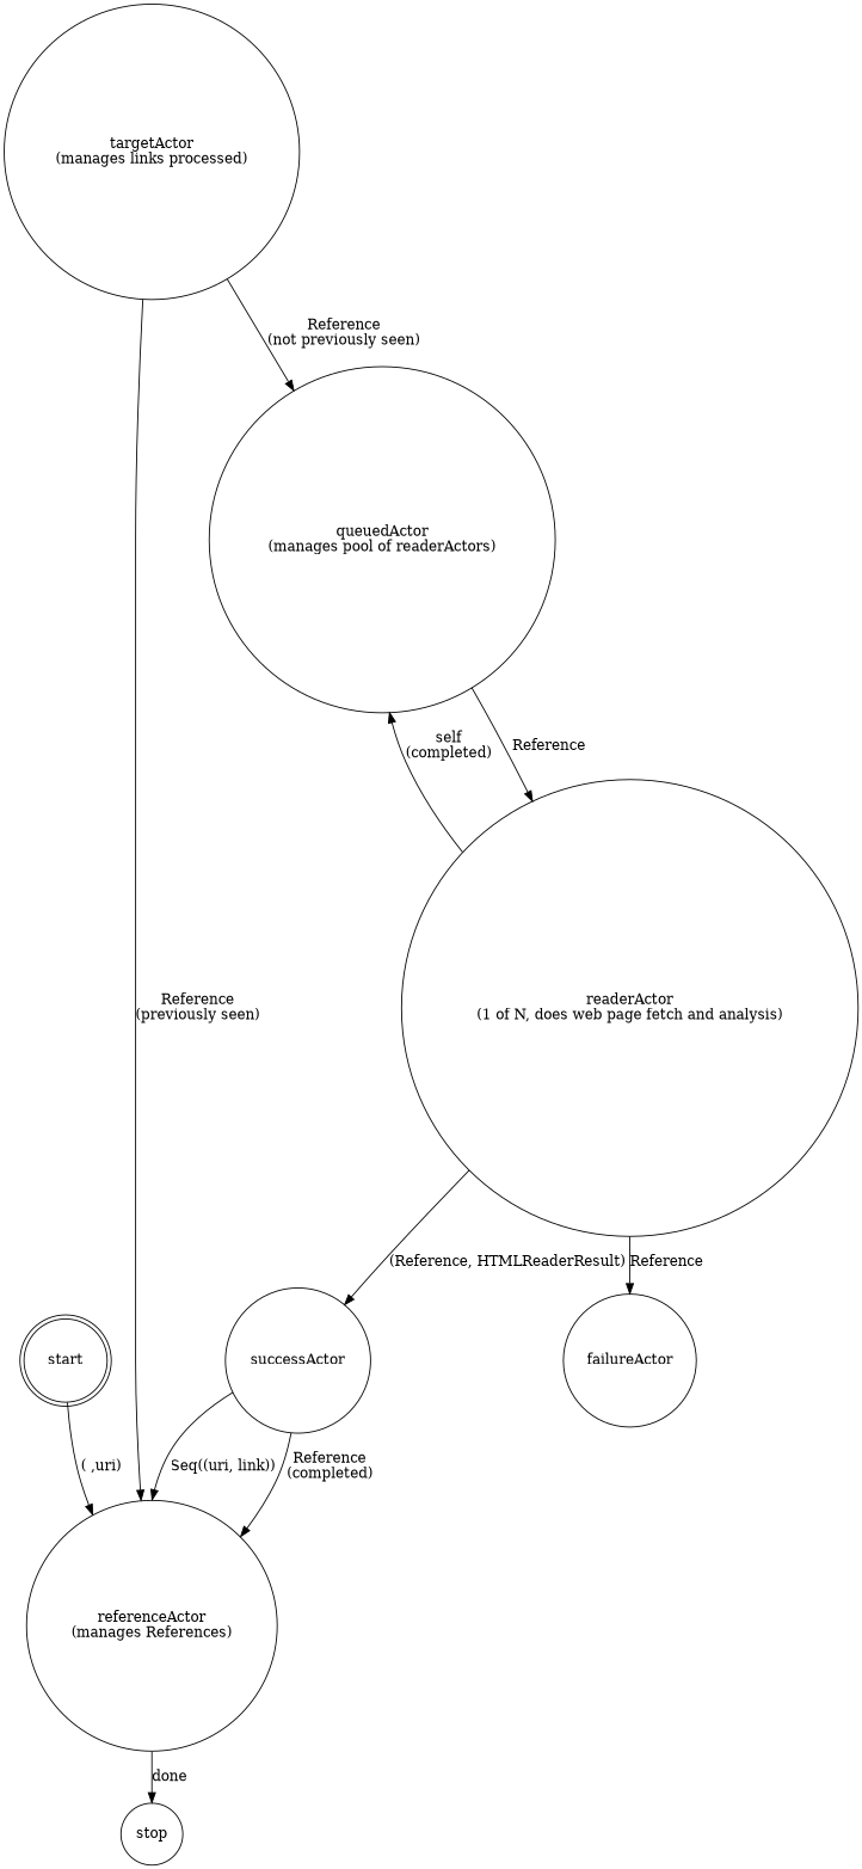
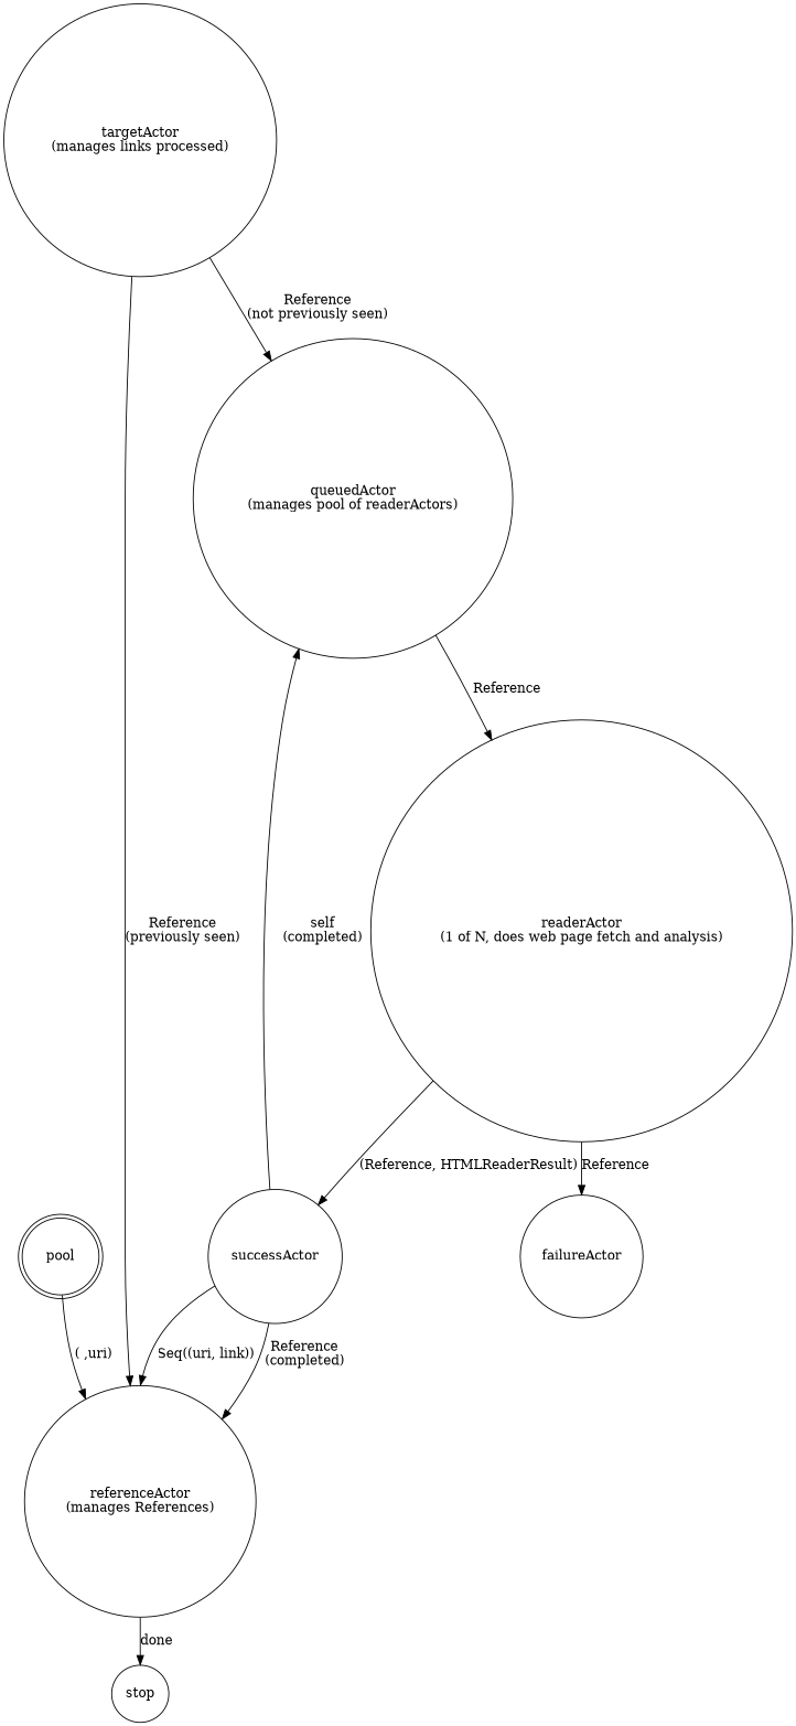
  digraph {
    rankdir=TB
    node [shape=circle]
-   start [shape=doublecircle]
+   start [shape=doublecircle label=pool]
    n2 [label="referenceActor\n(manages References)"]
    stop
    n4 [label="targetActor\n(manages links processed)"]
    n5 [label="queuedActor\n(manages pool of readerActors)"]
    n6 [label="readerActor\n(1 of N, does web page fetch and analysis)"]
    successActor
    failureActor
    start -> n2 [label="( ,uri)"]
    n2 -> stop [label=done]
    n4 -> n2 [label="Reference\n(previously seen)"]
    n4 -> n5 [label="Reference\n(not previously seen)"]
    n5 -> n6 [label=Reference]
-   n6 -> n5 [label="self\n(completed)"]
+   successActor -> n5 [label="self\n(completed)"]
    n6 -> successActor [label="(Reference, HTMLReaderResult)"]
    n6 -> failureActor [label=Reference]
    successActor -> n2 [label="Seq((uri, link))"]
    successActor -> n2 [label="Reference\n(completed)"]
  }
